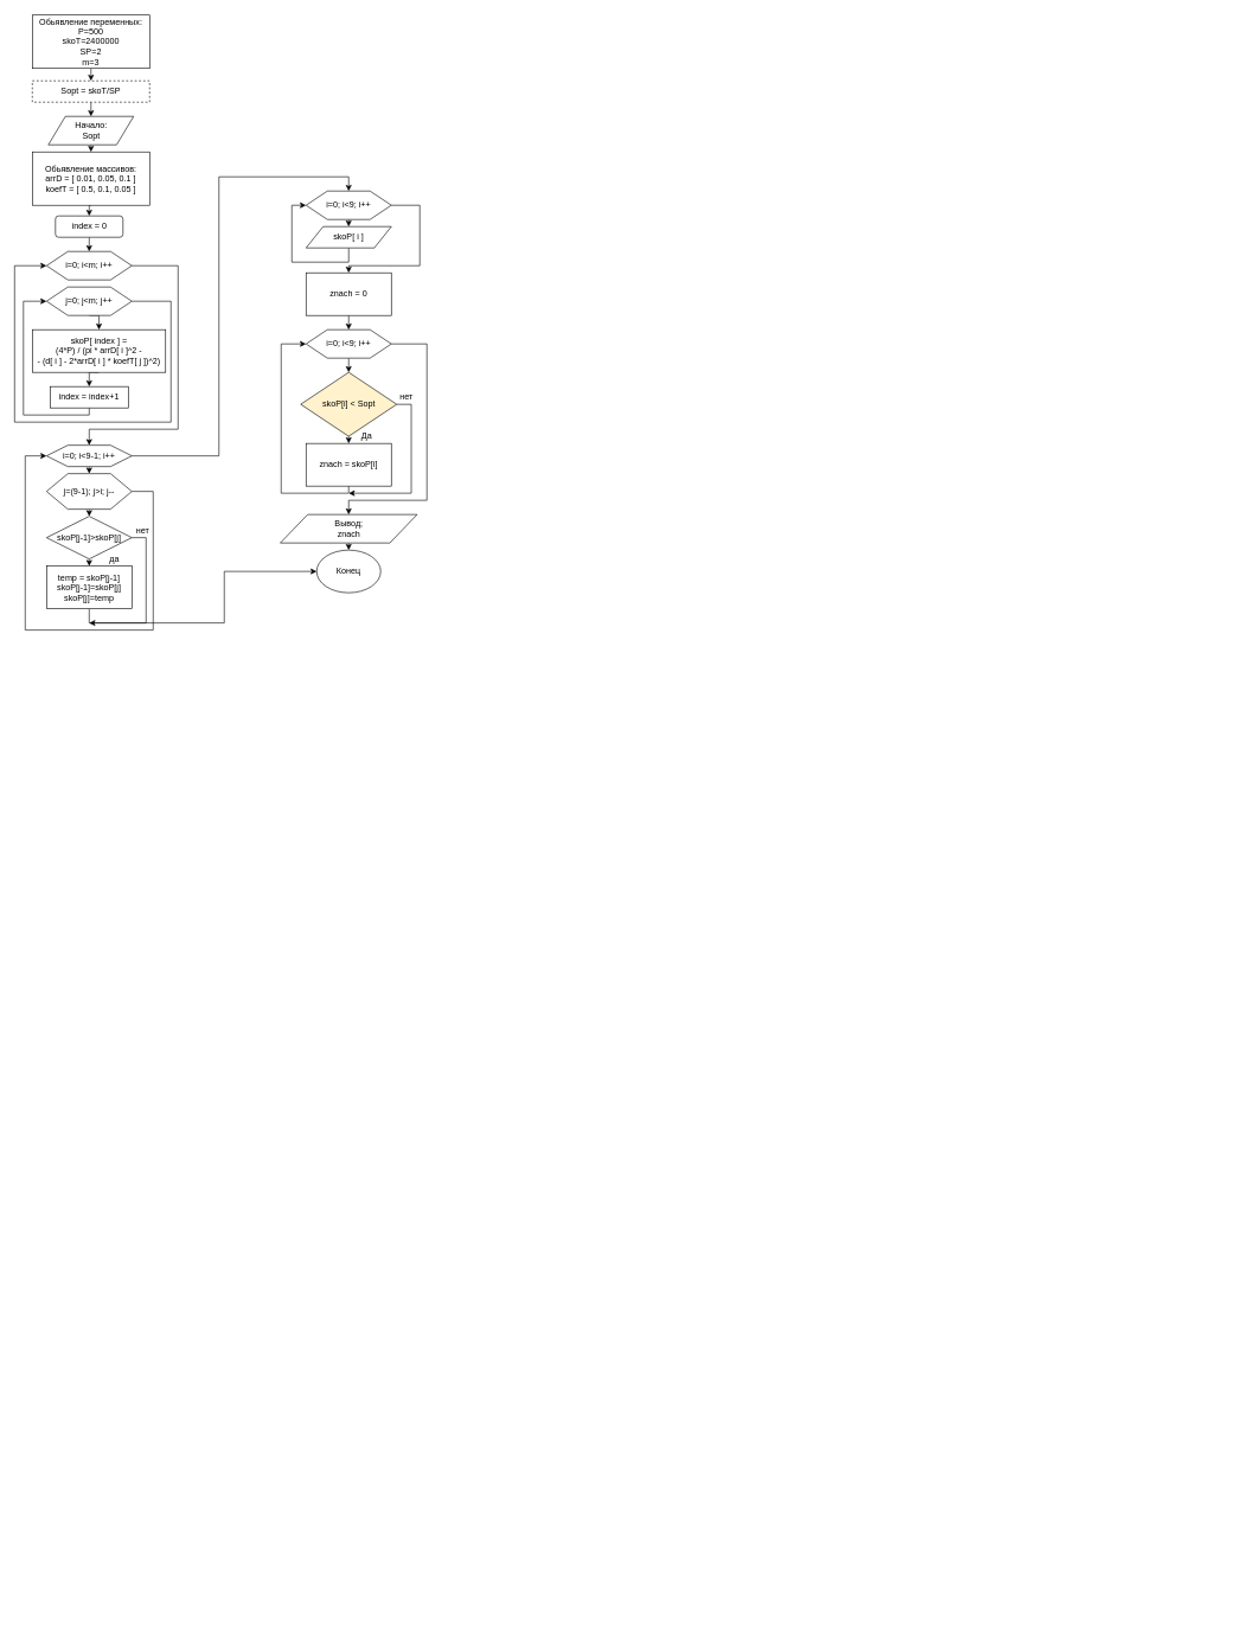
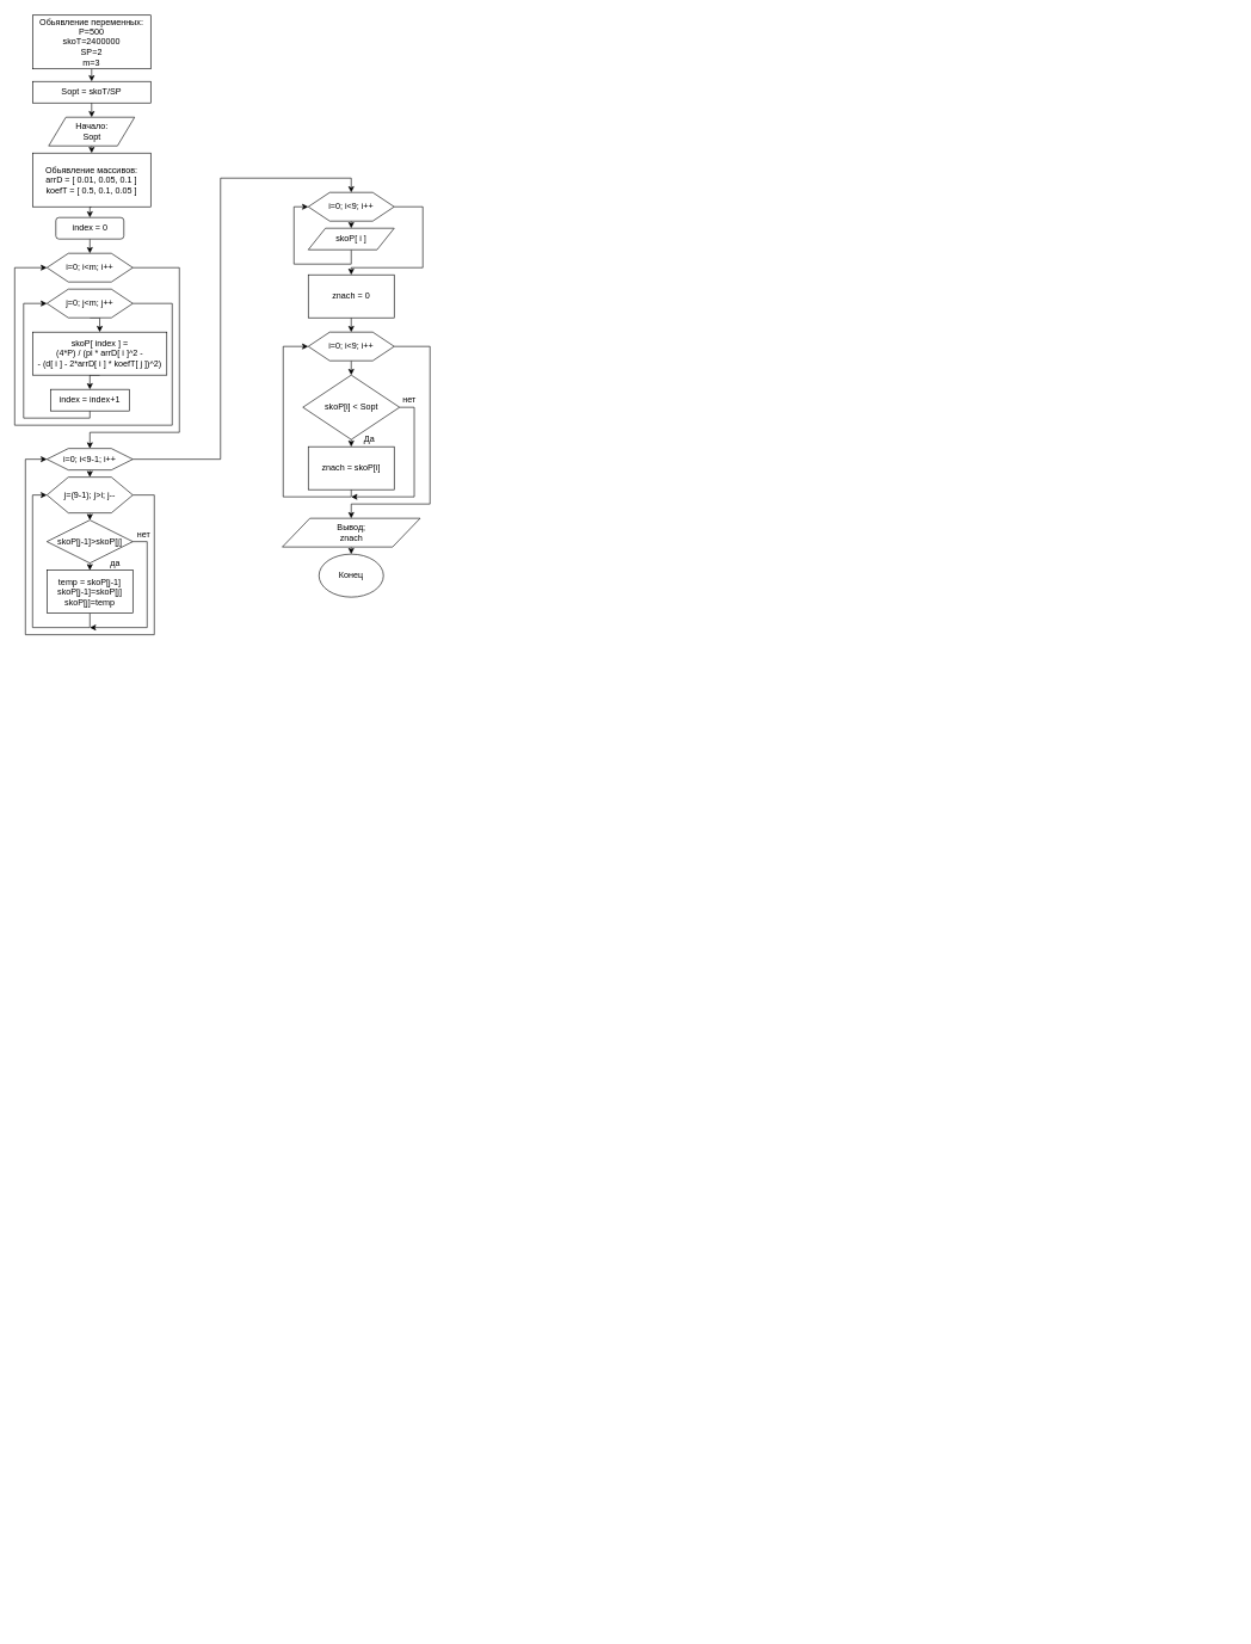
  <mxCell id="0" />
  <mxCell id="1" parent="0" />
  <mxCell id="2" style="edgeStyle=orthogonalEdgeStyle;rounded=0;orthogonalLoop=1;jettySize=auto;html=1;exitX=1;exitY=0.5;exitDx=0;exitDy=0;" edge="1" parent="1"><mxGeometry relative="1" as="geometry"><Array as="points"><mxPoint x="882.5" y="1296" /><mxPoint x="882.5" y="1493" /><mxPoint x="792.5" y="1493" /></Array><mxPoint x="852.5" y="1295.5" as="sourcePoint" /></mxGeometry></mxCell>
  <mxCell id="3" style="edgeStyle=orthogonalEdgeStyle;rounded=0;orthogonalLoop=1;jettySize=auto;html=1;exitX=1;exitY=0.5;exitDx=0;exitDy=0;entryX=0;entryY=0.5;entryDx=0;entryDy=0;" edge="1" parent="1"><mxGeometry relative="1" as="geometry"><Array as="points"><mxPoint x="872.5" y="1333" /><mxPoint x="872.5" y="1483" /><mxPoint x="702.5" y="1483" /><mxPoint x="702.5" y="1296" /></Array><mxPoint x="732.5" y="1295.5" as="targetPoint" /></mxGeometry></mxCell>
  <mxCell id="4" style="edgeStyle=orthogonalEdgeStyle;rounded=0;orthogonalLoop=1;jettySize=auto;html=1;exitX=1;exitY=0.5;exitDx=0;exitDy=0;entryX=0.5;entryY=0;entryDx=0;entryDy=0;" edge="1" parent="1"><mxGeometry relative="1" as="geometry"><Array as="points"><mxPoint x="872.5" y="1556" /><mxPoint x="872.5" y="1633" /><mxPoint x="792.5" y="1633" /></Array><mxPoint x="852.5" y="1555.5" as="sourcePoint" /></mxGeometry></mxCell>
  <mxCell id="5" style="edgeStyle=orthogonalEdgeStyle;rounded=0;orthogonalLoop=1;jettySize=auto;html=1;exitX=1;exitY=0.5;exitDx=0;exitDy=0;" edge="1" parent="1"><mxGeometry relative="1" as="geometry"><Array as="points"><mxPoint x="872.5" y="1656" /><mxPoint x="872.5" y="1733" /><mxPoint x="792.5" y="1733" /></Array><mxPoint x="852.5" y="1655.5" as="sourcePoint" /></mxGeometry></mxCell>
  <mxCell id="6" style="edgeStyle=orthogonalEdgeStyle;rounded=0;orthogonalLoop=1;jettySize=auto;html=1;exitX=0.5;exitY=1;exitDx=0;exitDy=0;entryX=0.5;entryY=0;entryDx=0;entryDy=0;" edge="1" parent="1" source="7" target="9"><mxGeometry relative="1" as="geometry" /></mxCell>
  <mxCell id="7" value="&lt;div&gt;Обьявление переменных:&lt;/div&gt;&lt;div&gt;P=500&lt;/div&gt;&lt;div&gt;skoT=2400000&lt;/div&gt;&lt;div&gt;SP=2&lt;/div&gt;&lt;div&gt;m=3&lt;br&gt;&lt;/div&gt;" style="rounded=0;whiteSpace=wrap;html=1;" vertex="1" parent="1"><mxGeometry x="45" y="20.5" width="165" height="75" as="geometry" /></mxCell>
  <mxCell id="8" style="edgeStyle=orthogonalEdgeStyle;rounded=0;orthogonalLoop=1;jettySize=auto;html=1;exitX=0.5;exitY=1;exitDx=0;exitDy=0;entryX=0.5;entryY=0;entryDx=0;entryDy=0;" edge="1" parent="1" source="9" target="11"><mxGeometry relative="1" as="geometry" /></mxCell>
- <mxCell id="9" value="Sopt = skoT/SP" style="rounded=0;whiteSpace=wrap;html=1;dashed=1;" vertex="1" parent="1"><mxGeometry x="45" y="113" width="165" height="30" as="geometry" /></mxCell>
+ <mxCell id="9" value="Sopt = skoT/SP" style="rounded=0;whiteSpace=wrap;html=1;" vertex="1" parent="1"><mxGeometry x="45" y="113" width="165" height="30" as="geometry" /></mxCell>
  <mxCell id="10" style="edgeStyle=orthogonalEdgeStyle;rounded=0;orthogonalLoop=1;jettySize=auto;html=1;exitX=0.5;exitY=1;exitDx=0;exitDy=0;entryX=0.5;entryY=0;entryDx=0;entryDy=0;" edge="1" parent="1" source="11" target="13"><mxGeometry relative="1" as="geometry" /></mxCell>
  <mxCell id="11" value="&lt;div&gt;Начало:&lt;/div&gt;&lt;div&gt;Sopt&lt;br&gt;&lt;/div&gt;" style="shape=parallelogram;perimeter=parallelogramPerimeter;whiteSpace=wrap;html=1;" vertex="1" parent="1"><mxGeometry x="67.5" y="163" width="120" height="40" as="geometry" /></mxCell>
  <mxCell id="12" style="edgeStyle=orthogonalEdgeStyle;rounded=0;orthogonalLoop=1;jettySize=auto;html=1;exitX=0.5;exitY=1;exitDx=0;exitDy=0;entryX=0.5;entryY=0;entryDx=0;entryDy=0;" edge="1" parent="1" source="13" target="40"><mxGeometry relative="1" as="geometry" /></mxCell>
  <mxCell id="13" value="&lt;div&gt;Обьявление массивов:&lt;/div&gt;arrD = [ 0.01, 0.05, 0.1 ]&lt;br&gt;&lt;div&gt;koefT = [ 0.5, 0.1, 0.05 ]&lt;/div&gt;" style="rounded=0;whiteSpace=wrap;html=1;" vertex="1" parent="1"><mxGeometry x="45" y="213" width="165" height="75" as="geometry" /></mxCell>
  <mxCell id="14" style="edgeStyle=orthogonalEdgeStyle;rounded=0;orthogonalLoop=1;jettySize=auto;html=1;exitX=1;exitY=0.5;exitDx=0;exitDy=0;entryX=0.5;entryY=0;entryDx=0;entryDy=0;" edge="1" parent="1" source="15" target="55"><mxGeometry relative="1" as="geometry"><Array as="points"><mxPoint x="250" y="373" /><mxPoint x="250" y="603" /><mxPoint x="125" y="603" /></Array><mxPoint x="125" y="623" as="targetPoint" /></mxGeometry></mxCell>
  <mxCell id="15" value="i=0; i&amp;lt;m; i++" style="shape=hexagon;perimeter=hexagonPerimeter2;whiteSpace=wrap;html=1;" vertex="1" parent="1"><mxGeometry x="65" y="353" width="120" height="40" as="geometry" /></mxCell>
  <mxCell id="16" style="edgeStyle=orthogonalEdgeStyle;rounded=0;orthogonalLoop=1;jettySize=auto;html=1;exitX=1;exitY=0.5;exitDx=0;exitDy=0;entryX=0;entryY=0.5;entryDx=0;entryDy=0;" edge="1" parent="1" source="18" target="15"><mxGeometry relative="1" as="geometry"><Array as="points"><mxPoint x="240" y="423" /><mxPoint x="240" y="593" /><mxPoint x="20" y="593" /><mxPoint x="20" y="373" /></Array></mxGeometry></mxCell>
  <mxCell id="17" style="edgeStyle=orthogonalEdgeStyle;rounded=0;orthogonalLoop=1;jettySize=auto;html=1;exitX=0.5;exitY=1;exitDx=0;exitDy=0;entryX=0.5;entryY=0;entryDx=0;entryDy=0;" edge="1" parent="1" source="18" target="20"><mxGeometry relative="1" as="geometry" /></mxCell>
  <mxCell id="18" value="j=0; j&amp;lt;m; j++" style="shape=hexagon;perimeter=hexagonPerimeter2;whiteSpace=wrap;html=1;" vertex="1" parent="1"><mxGeometry x="65" y="403" width="120" height="40" as="geometry" /></mxCell>
  <mxCell id="19" style="edgeStyle=orthogonalEdgeStyle;rounded=0;orthogonalLoop=1;jettySize=auto;html=1;exitX=0.5;exitY=1;exitDx=0;exitDy=0;entryX=0.5;entryY=0;entryDx=0;entryDy=0;" edge="1" parent="1" source="20" target="42"><mxGeometry relative="1" as="geometry" /></mxCell>
  <mxCell id="20" value="skoP[ index ] = &lt;br&gt;&lt;div&gt;(4*P) / (pi * arrD[ i ]^2 -&lt;/div&gt;&lt;div&gt;- (d[ i ] - 2*arrD[ i ] * koefT[ j ])^2)&lt;/div&gt;" style="rounded=0;whiteSpace=wrap;html=1;" vertex="1" parent="1"><mxGeometry x="45" y="463" width="187.5" height="60" as="geometry" /></mxCell>
  <mxCell id="21" style="edgeStyle=orthogonalEdgeStyle;rounded=0;orthogonalLoop=1;jettySize=auto;html=1;exitX=0.5;exitY=1;exitDx=0;exitDy=0;entryX=0.5;entryY=0;entryDx=0;entryDy=0;" edge="1" parent="1" source="23" target="25"><mxGeometry relative="1" as="geometry" /></mxCell>
  <mxCell id="22" style="edgeStyle=orthogonalEdgeStyle;rounded=0;orthogonalLoop=1;jettySize=auto;html=1;exitX=1;exitY=0.5;exitDx=0;exitDy=0;entryX=0.5;entryY=0;entryDx=0;entryDy=0;" edge="1" parent="1" source="23" target="27"><mxGeometry relative="1" as="geometry"><Array as="points"><mxPoint x="590" y="288" /><mxPoint x="590" y="373" /><mxPoint x="490" y="373" /></Array></mxGeometry></mxCell>
  <mxCell id="23" value="i=0; i&amp;lt;9; i++" style="shape=hexagon;perimeter=hexagonPerimeter2;whiteSpace=wrap;html=1;" vertex="1" parent="1"><mxGeometry x="430" y="268" width="120" height="40" as="geometry" /></mxCell>
  <mxCell id="24" style="edgeStyle=orthogonalEdgeStyle;rounded=0;orthogonalLoop=1;jettySize=auto;html=1;exitX=0.5;exitY=1;exitDx=0;exitDy=0;entryX=0;entryY=0.5;entryDx=0;entryDy=0;" edge="1" parent="1" source="25" target="23"><mxGeometry relative="1" as="geometry" /></mxCell>
  <mxCell id="25" value="skoP[ i ]" style="shape=parallelogram;perimeter=parallelogramPerimeter;whiteSpace=wrap;html=1;" vertex="1" parent="1"><mxGeometry x="430" y="318" width="120" height="30" as="geometry" /></mxCell>
  <mxCell id="26" style="edgeStyle=orthogonalEdgeStyle;rounded=0;orthogonalLoop=1;jettySize=auto;html=1;exitX=0.5;exitY=1;exitDx=0;exitDy=0;entryX=0.5;entryY=0;entryDx=0;entryDy=0;" edge="1" parent="1" source="27" target="30"><mxGeometry relative="1" as="geometry" /></mxCell>
  <mxCell id="27" value="znach = 0" style="rounded=0;whiteSpace=wrap;html=1;" vertex="1" parent="1"><mxGeometry x="430" y="383" width="120" height="60" as="geometry" /></mxCell>
  <mxCell id="28" style="edgeStyle=orthogonalEdgeStyle;rounded=0;orthogonalLoop=1;jettySize=auto;html=1;exitX=1;exitY=0.5;exitDx=0;exitDy=0;entryX=0.5;entryY=0;entryDx=0;entryDy=0;" edge="1" parent="1" source="30" target="44"><mxGeometry relative="1" as="geometry"><Array as="points"><mxPoint x="600" y="483" /><mxPoint x="600" y="703" /><mxPoint x="490" y="703" /></Array><mxPoint x="490.5" y="813" as="targetPoint" /></mxGeometry></mxCell>
  <mxCell id="29" style="edgeStyle=orthogonalEdgeStyle;rounded=0;orthogonalLoop=1;jettySize=auto;html=1;exitX=0.5;exitY=1;exitDx=0;exitDy=0;entryX=0.5;entryY=0;entryDx=0;entryDy=0;" edge="1" parent="1" source="30" target="33"><mxGeometry relative="1" as="geometry"><mxPoint x="490" y="523" as="targetPoint" /></mxGeometry></mxCell>
  <mxCell id="30" value="i=0; i&amp;lt;9; i++" style="shape=hexagon;perimeter=hexagonPerimeter2;whiteSpace=wrap;html=1;" vertex="1" parent="1"><mxGeometry x="430" y="463" width="120" height="40" as="geometry" /></mxCell>
  <mxCell id="31" style="edgeStyle=orthogonalEdgeStyle;rounded=0;orthogonalLoop=1;jettySize=auto;html=1;exitX=0.5;exitY=1;exitDx=0;exitDy=0;entryX=0.5;entryY=0;entryDx=0;entryDy=0;" edge="1" parent="1" source="33" target="35"><mxGeometry relative="1" as="geometry" /></mxCell>
  <mxCell id="32" style="edgeStyle=orthogonalEdgeStyle;rounded=0;orthogonalLoop=1;jettySize=auto;html=1;exitX=1;exitY=0.5;exitDx=0;exitDy=0;" edge="1" parent="1" source="33"><mxGeometry relative="1" as="geometry"><mxPoint x="490" y="693" as="targetPoint" /><Array as="points"><mxPoint x="578" y="568" /><mxPoint x="578" y="693" /></Array></mxGeometry></mxCell>
- <mxCell id="33" value="skoP[i] &amp;lt; Sopt" style="rhombus;whiteSpace=wrap;html=1;fillColor=#fff2cc;" vertex="1" parent="1"><mxGeometry x="422.5" y="523" width="135" height="90" as="geometry" /></mxCell>
+ <mxCell id="33" value="skoP[i] &amp;lt; Sopt" style="rhombus;whiteSpace=wrap;html=1;" vertex="1" parent="1"><mxGeometry x="422.5" y="523" width="135" height="90" as="geometry" /></mxCell>
  <mxCell id="34" style="edgeStyle=orthogonalEdgeStyle;rounded=0;orthogonalLoop=1;jettySize=auto;html=1;exitX=0.5;exitY=1;exitDx=0;exitDy=0;entryX=0;entryY=0.5;entryDx=0;entryDy=0;" edge="1" parent="1" source="35" target="30"><mxGeometry relative="1" as="geometry"><Array as="points"><mxPoint x="490" y="693" /><mxPoint x="395" y="693" /><mxPoint x="395" y="483" /></Array></mxGeometry></mxCell>
  <mxCell id="35" value="znach = skoP[i]" style="rounded=0;whiteSpace=wrap;html=1;" vertex="1" parent="1"><mxGeometry x="430" y="623" width="120" height="60" as="geometry" /></mxCell>
  <mxCell id="36" value="Да" style="text;html=1;align=center;verticalAlign=middle;resizable=0;points=[];autosize=1;" vertex="1" parent="1"><mxGeometry x="500" y="603" width="30" height="20" as="geometry" /></mxCell>
  <mxCell id="37" value="нет" style="text;html=1;align=center;verticalAlign=middle;resizable=0;points=[];autosize=1;" vertex="1" parent="1"><mxGeometry x="556.25" y="548" width="30" height="20" as="geometry" /></mxCell>
  <mxCell id="38" value="Конец" style="ellipse;whiteSpace=wrap;html=1;" vertex="1" parent="1"><mxGeometry x="445" y="773" width="90" height="60" as="geometry" /></mxCell>
  <mxCell id="39" style="edgeStyle=orthogonalEdgeStyle;rounded=0;orthogonalLoop=1;jettySize=auto;html=1;exitX=0.5;exitY=1;exitDx=0;exitDy=0;entryX=0.5;entryY=0;entryDx=0;entryDy=0;" edge="1" parent="1" source="40" target="15"><mxGeometry relative="1" as="geometry" /></mxCell>
  <mxCell id="40" value="index = 0" style="whiteSpace=wrap;html=1;rounded=1;" vertex="1" parent="1"><mxGeometry x="77.5" y="303" width="95" height="30" as="geometry" /></mxCell>
  <mxCell id="41" style="edgeStyle=orthogonalEdgeStyle;rounded=0;orthogonalLoop=1;jettySize=auto;html=1;exitX=0.5;exitY=1;exitDx=0;exitDy=0;entryX=0;entryY=0.5;entryDx=0;entryDy=0;" edge="1" parent="1" source="42" target="18"><mxGeometry relative="1" as="geometry"><Array as="points"><mxPoint x="125.5" y="583" /><mxPoint x="32.5" y="583" /><mxPoint x="32.5" y="423" /></Array></mxGeometry></mxCell>
  <mxCell id="42" value="index = index+1" style="rounded=0;whiteSpace=wrap;html=1;" vertex="1" parent="1"><mxGeometry x="70" y="543" width="110" height="30" as="geometry" /></mxCell>
  <mxCell id="43" style="edgeStyle=orthogonalEdgeStyle;rounded=0;orthogonalLoop=1;jettySize=auto;html=1;exitX=0.5;exitY=1;exitDx=0;exitDy=0;entryX=0.5;entryY=0;entryDx=0;entryDy=0;" edge="1" parent="1" source="44" target="38"><mxGeometry relative="1" as="geometry" /></mxCell>
  <mxCell id="44" value="&lt;div&gt;Вывод;&lt;/div&gt;&lt;div&gt;znach&lt;br&gt;&lt;/div&gt;" style="shape=parallelogram;perimeter=parallelogramPerimeter;whiteSpace=wrap;html=1;" vertex="1" parent="1"><mxGeometry x="393.75" y="723" width="192.5" height="40" as="geometry" /></mxCell>
  <mxCell id="45" style="edgeStyle=orthogonalEdgeStyle;rounded=0;orthogonalLoop=1;jettySize=auto;html=1;exitX=1;exitY=0.5;exitDx=0;exitDy=0;" edge="1" parent="1"><mxGeometry relative="1" as="geometry"><Array as="points"><mxPoint x="1725" y="1836" /><mxPoint x="1725" y="2033" /><mxPoint x="1635" y="2033" /></Array><mxPoint x="1695" y="1835.5" as="sourcePoint" /></mxGeometry></mxCell>
  <mxCell id="46" style="edgeStyle=orthogonalEdgeStyle;rounded=0;orthogonalLoop=1;jettySize=auto;html=1;exitX=1;exitY=0.5;exitDx=0;exitDy=0;entryX=0;entryY=0.5;entryDx=0;entryDy=0;" edge="1" parent="1"><mxGeometry relative="1" as="geometry"><Array as="points"><mxPoint x="1715" y="1873" /><mxPoint x="1715" y="2023" /><mxPoint x="1545" y="2023" /><mxPoint x="1545" y="1836" /></Array><mxPoint x="1575" y="1835.5" as="targetPoint" /></mxGeometry></mxCell>
  <mxCell id="47" style="edgeStyle=orthogonalEdgeStyle;rounded=0;orthogonalLoop=1;jettySize=auto;html=1;exitX=1;exitY=0.5;exitDx=0;exitDy=0;entryX=0.5;entryY=0;entryDx=0;entryDy=0;" edge="1" parent="1"><mxGeometry relative="1" as="geometry"><Array as="points"><mxPoint x="1715" y="2096" /><mxPoint x="1715" y="2173" /><mxPoint x="1635" y="2173" /></Array><mxPoint x="1695" y="2095.5" as="sourcePoint" /></mxGeometry></mxCell>
  <mxCell id="48" style="edgeStyle=orthogonalEdgeStyle;rounded=0;orthogonalLoop=1;jettySize=auto;html=1;exitX=1;exitY=0.5;exitDx=0;exitDy=0;" edge="1" parent="1"><mxGeometry relative="1" as="geometry"><Array as="points"><mxPoint x="1715" y="2196" /><mxPoint x="1715" y="2273" /><mxPoint x="1635" y="2273" /></Array><mxPoint x="1695" y="2195.5" as="sourcePoint" /></mxGeometry></mxCell>
  <mxCell id="49" style="edgeStyle=orthogonalEdgeStyle;rounded=0;orthogonalLoop=1;jettySize=auto;html=1;exitX=1;exitY=0.5;exitDx=0;exitDy=0;" edge="1" parent="1"><mxGeometry relative="1" as="geometry"><Array as="points"><mxPoint x="1712.5" y="1826" /><mxPoint x="1712.5" y="2023" /><mxPoint x="1622.5" y="2023" /></Array><mxPoint x="1682.5" y="1825.5" as="sourcePoint" /></mxGeometry></mxCell>
  <mxCell id="50" style="edgeStyle=orthogonalEdgeStyle;rounded=0;orthogonalLoop=1;jettySize=auto;html=1;exitX=1;exitY=0.5;exitDx=0;exitDy=0;entryX=0;entryY=0.5;entryDx=0;entryDy=0;" edge="1" parent="1"><mxGeometry relative="1" as="geometry"><Array as="points"><mxPoint x="1702.5" y="1863" /><mxPoint x="1702.5" y="2013" /><mxPoint x="1532.5" y="2013" /><mxPoint x="1532.5" y="1826" /></Array><mxPoint x="1562.5" y="1825.5" as="targetPoint" /></mxGeometry></mxCell>
  <mxCell id="51" style="edgeStyle=orthogonalEdgeStyle;rounded=0;orthogonalLoop=1;jettySize=auto;html=1;exitX=1;exitY=0.5;exitDx=0;exitDy=0;entryX=0.5;entryY=0;entryDx=0;entryDy=0;" edge="1" parent="1"><mxGeometry relative="1" as="geometry"><Array as="points"><mxPoint x="1702.5" y="2086" /><mxPoint x="1702.5" y="2163" /><mxPoint x="1622.5" y="2163" /></Array><mxPoint x="1682.5" y="2085.5" as="sourcePoint" /></mxGeometry></mxCell>
  <mxCell id="52" style="edgeStyle=orthogonalEdgeStyle;rounded=0;orthogonalLoop=1;jettySize=auto;html=1;exitX=1;exitY=0.5;exitDx=0;exitDy=0;" edge="1" parent="1"><mxGeometry relative="1" as="geometry"><Array as="points"><mxPoint x="1702.5" y="2186" /><mxPoint x="1702.5" y="2263" /><mxPoint x="1622.5" y="2263" /></Array><mxPoint x="1682.5" y="2185.5" as="sourcePoint" /></mxGeometry></mxCell>
  <mxCell id="53" style="edgeStyle=orthogonalEdgeStyle;rounded=0;orthogonalLoop=1;jettySize=auto;html=1;exitX=0.5;exitY=1;exitDx=0;exitDy=0;entryX=0.5;entryY=0;entryDx=0;entryDy=0;" edge="1" source="55" target="58" parent="1"><mxGeometry relative="1" as="geometry" /></mxCell>
  <mxCell id="54" style="edgeStyle=orthogonalEdgeStyle;rounded=0;orthogonalLoop=1;jettySize=auto;html=1;exitX=1;exitY=0.5;exitDx=0;exitDy=0;entryX=0.5;entryY=0;entryDx=0;entryDy=0;" edge="1" parent="1" source="55" target="23"><mxGeometry relative="1" as="geometry" /></mxCell>
  <mxCell id="55" value="i=0; i&amp;lt;9-1; i++" style="shape=hexagon;perimeter=hexagonPerimeter2;whiteSpace=wrap;html=1;" vertex="1" parent="1"><mxGeometry x="65" y="625.5" width="120" height="30" as="geometry" /></mxCell>
  <mxCell id="56" style="edgeStyle=orthogonalEdgeStyle;rounded=0;orthogonalLoop=1;jettySize=auto;html=1;exitX=0.5;exitY=1;exitDx=0;exitDy=0;entryX=0.5;entryY=0;entryDx=0;entryDy=0;" edge="1" source="58" target="61" parent="1"><mxGeometry relative="1" as="geometry" /></mxCell>
  <mxCell id="57" style="edgeStyle=orthogonalEdgeStyle;rounded=0;orthogonalLoop=1;jettySize=auto;html=1;exitX=1;exitY=0.5;exitDx=0;exitDy=0;entryX=0;entryY=0.5;entryDx=0;entryDy=0;" edge="1" source="58" target="55" parent="1"><mxGeometry relative="1" as="geometry"><Array as="points"><mxPoint x="215" y="690.5" /><mxPoint x="215" y="885.5" /><mxPoint x="35" y="885.5" /><mxPoint x="35" y="640.5" /></Array></mxGeometry></mxCell>
  <mxCell id="58" value="j=(9-1); j&amp;gt;i; j--" style="shape=hexagon;perimeter=hexagonPerimeter2;whiteSpace=wrap;html=1;" vertex="1" parent="1"><mxGeometry x="65" y="665.5" width="120" height="50" as="geometry" /></mxCell>
  <mxCell id="59" style="edgeStyle=orthogonalEdgeStyle;rounded=0;orthogonalLoop=1;jettySize=auto;html=1;exitX=0.5;exitY=1;exitDx=0;exitDy=0;entryX=0.5;entryY=0;entryDx=0;entryDy=0;" edge="1" source="61" target="63" parent="1"><mxGeometry relative="1" as="geometry" /></mxCell>
  <mxCell id="60" style="edgeStyle=orthogonalEdgeStyle;rounded=0;orthogonalLoop=1;jettySize=auto;html=1;exitX=1;exitY=0.5;exitDx=0;exitDy=0;" edge="1" source="61" parent="1"><mxGeometry relative="1" as="geometry"><mxPoint x="125" y="875.5" as="targetPoint" /><Array as="points"><mxPoint x="205" y="755.5" /><mxPoint x="205" y="875.5" /></Array></mxGeometry></mxCell>
  <mxCell id="61" value="skoP[j-1]&amp;gt;skoP[j]" style="rhombus;whiteSpace=wrap;html=1;" vertex="1" parent="1"><mxGeometry x="65" y="725.5" width="120" height="60" as="geometry" /></mxCell>
- <mxCell id="62" style="edgeStyle=orthogonalEdgeStyle;rounded=0;orthogonalLoop=1;jettySize=auto;html=1;exitX=0.5;exitY=1;exitDx=0;exitDy=0;" edge="1" source="63" target="38" parent="1"><mxGeometry relative="1" as="geometry" /></mxCell>
+ <mxCell id="62" style="edgeStyle=orthogonalEdgeStyle;rounded=0;orthogonalLoop=1;jettySize=auto;html=1;exitX=0.5;exitY=1;exitDx=0;exitDy=0;entryX=0;entryY=0.5;entryDx=0;entryDy=0;" edge="1" source="63" target="58" parent="1"><mxGeometry relative="1" as="geometry" /></mxCell>
  <mxCell id="63" value="&lt;div&gt;temp = skoP[j-1]&lt;/div&gt;&lt;div&gt;skoP[j-1]=skoP[j]&lt;/div&gt;&lt;div&gt;skoP[j]=temp&lt;br&gt;&lt;/div&gt;" style="rounded=0;whiteSpace=wrap;html=1;" vertex="1" parent="1"><mxGeometry x="65" y="795.5" width="120" height="60" as="geometry" /></mxCell>
  <mxCell id="64" value="&lt;div&gt;да&lt;/div&gt;" style="text;html=1;align=center;verticalAlign=middle;resizable=0;points=[];autosize=1;" vertex="1" parent="1"><mxGeometry x="145" y="775.5" width="30" height="20" as="geometry" /></mxCell>
  <mxCell id="65" value="&lt;div&gt;нет&lt;/div&gt;" style="text;html=1;align=center;verticalAlign=middle;resizable=0;points=[];autosize=1;" vertex="1" parent="1"><mxGeometry x="185" y="735.5" width="30" height="20" as="geometry" /></mxCell>
